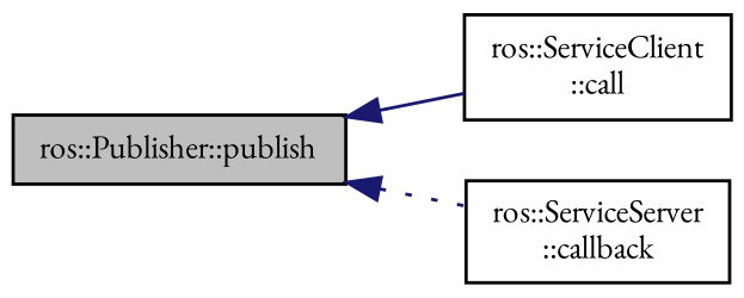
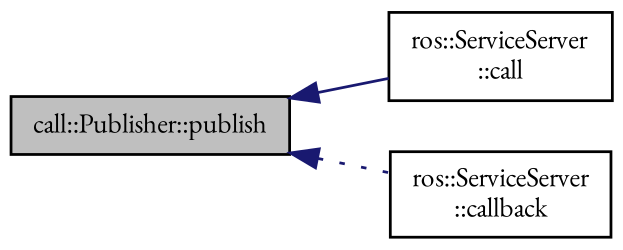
  digraph {
    fontname="EB Garamond"
    rankdir=LR
    node [color=black fillcolor=white fontname="EB Garamond" fontsize=10 shape=record style=filled]
    edge [color=midnightblue dir=back fontname="EB Garamond" fontsize=10 labelfontname=Helvetica labelfontsize=10]
-   n1 [fillcolor=grey75 fontcolor=black height=0.2 label="ros::Publisher::publish" width=0.4]
-   n2 [height=0.2 label="ros::ServiceClient\l::call" width=0.4]
+   n1 [fillcolor=grey75 fontcolor=black height=0.2 label="call::Publisher::publish" width=0.4]
+   n2 [height=0.2 label="ros::ServiceServer\l::call" width=0.4]
    n3 [height=0.2 label="ros::ServiceServer\l::callback" width=0.4]
    n1 -> n2 [style=solid]
    n1 -> n3 [style=dotted]
  }
